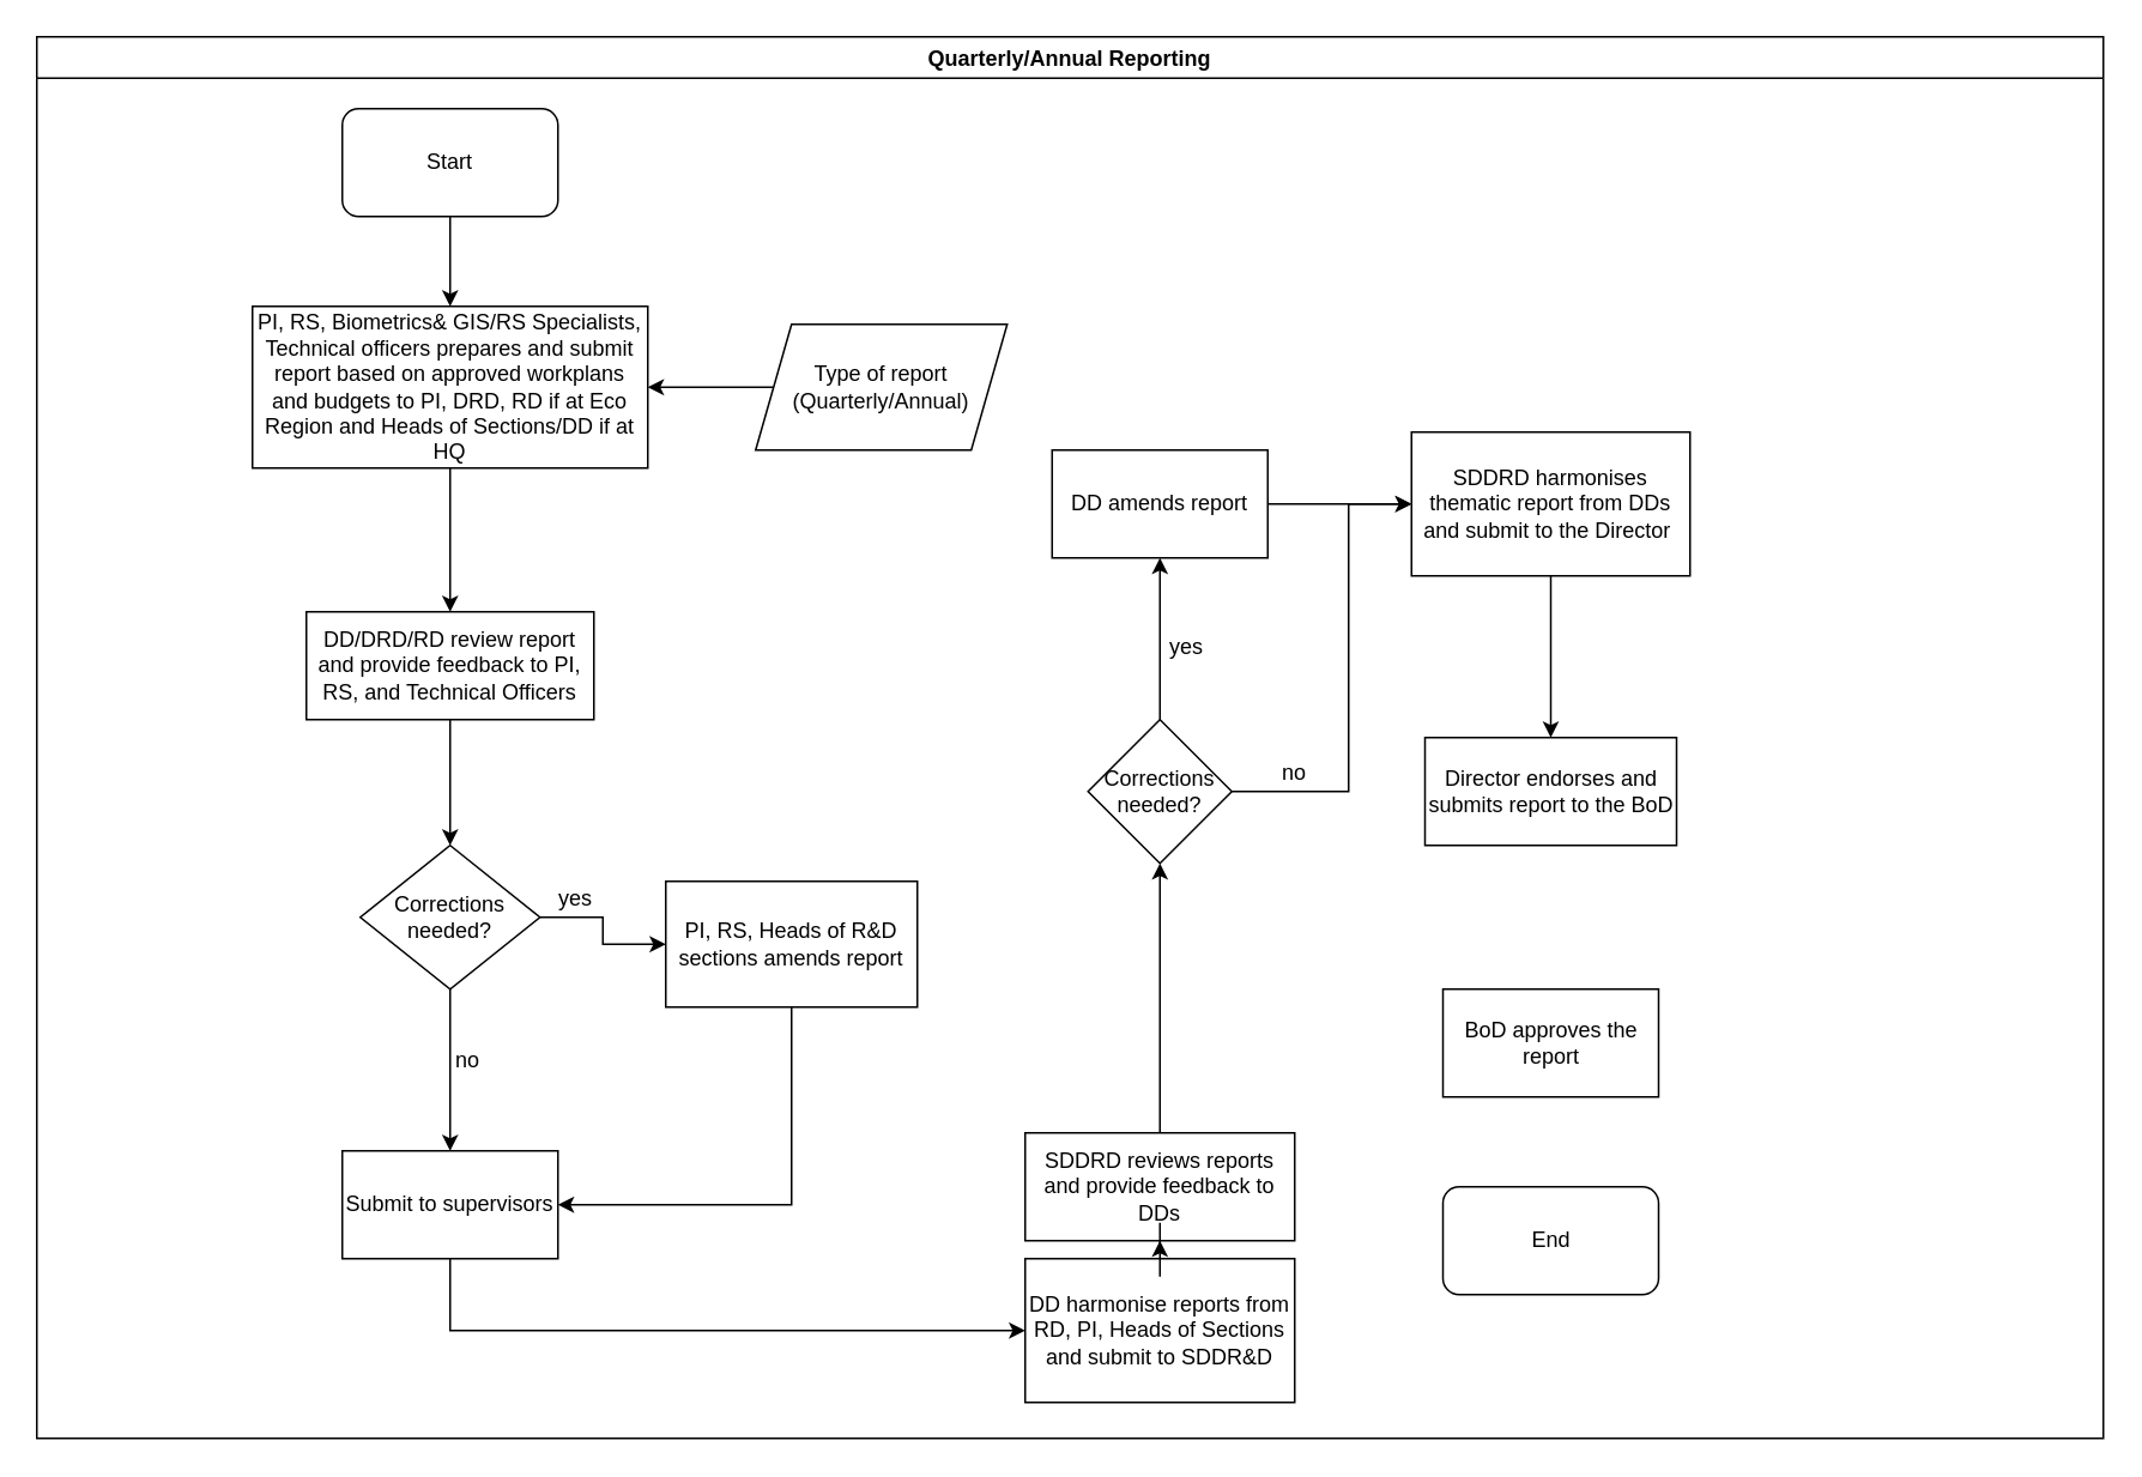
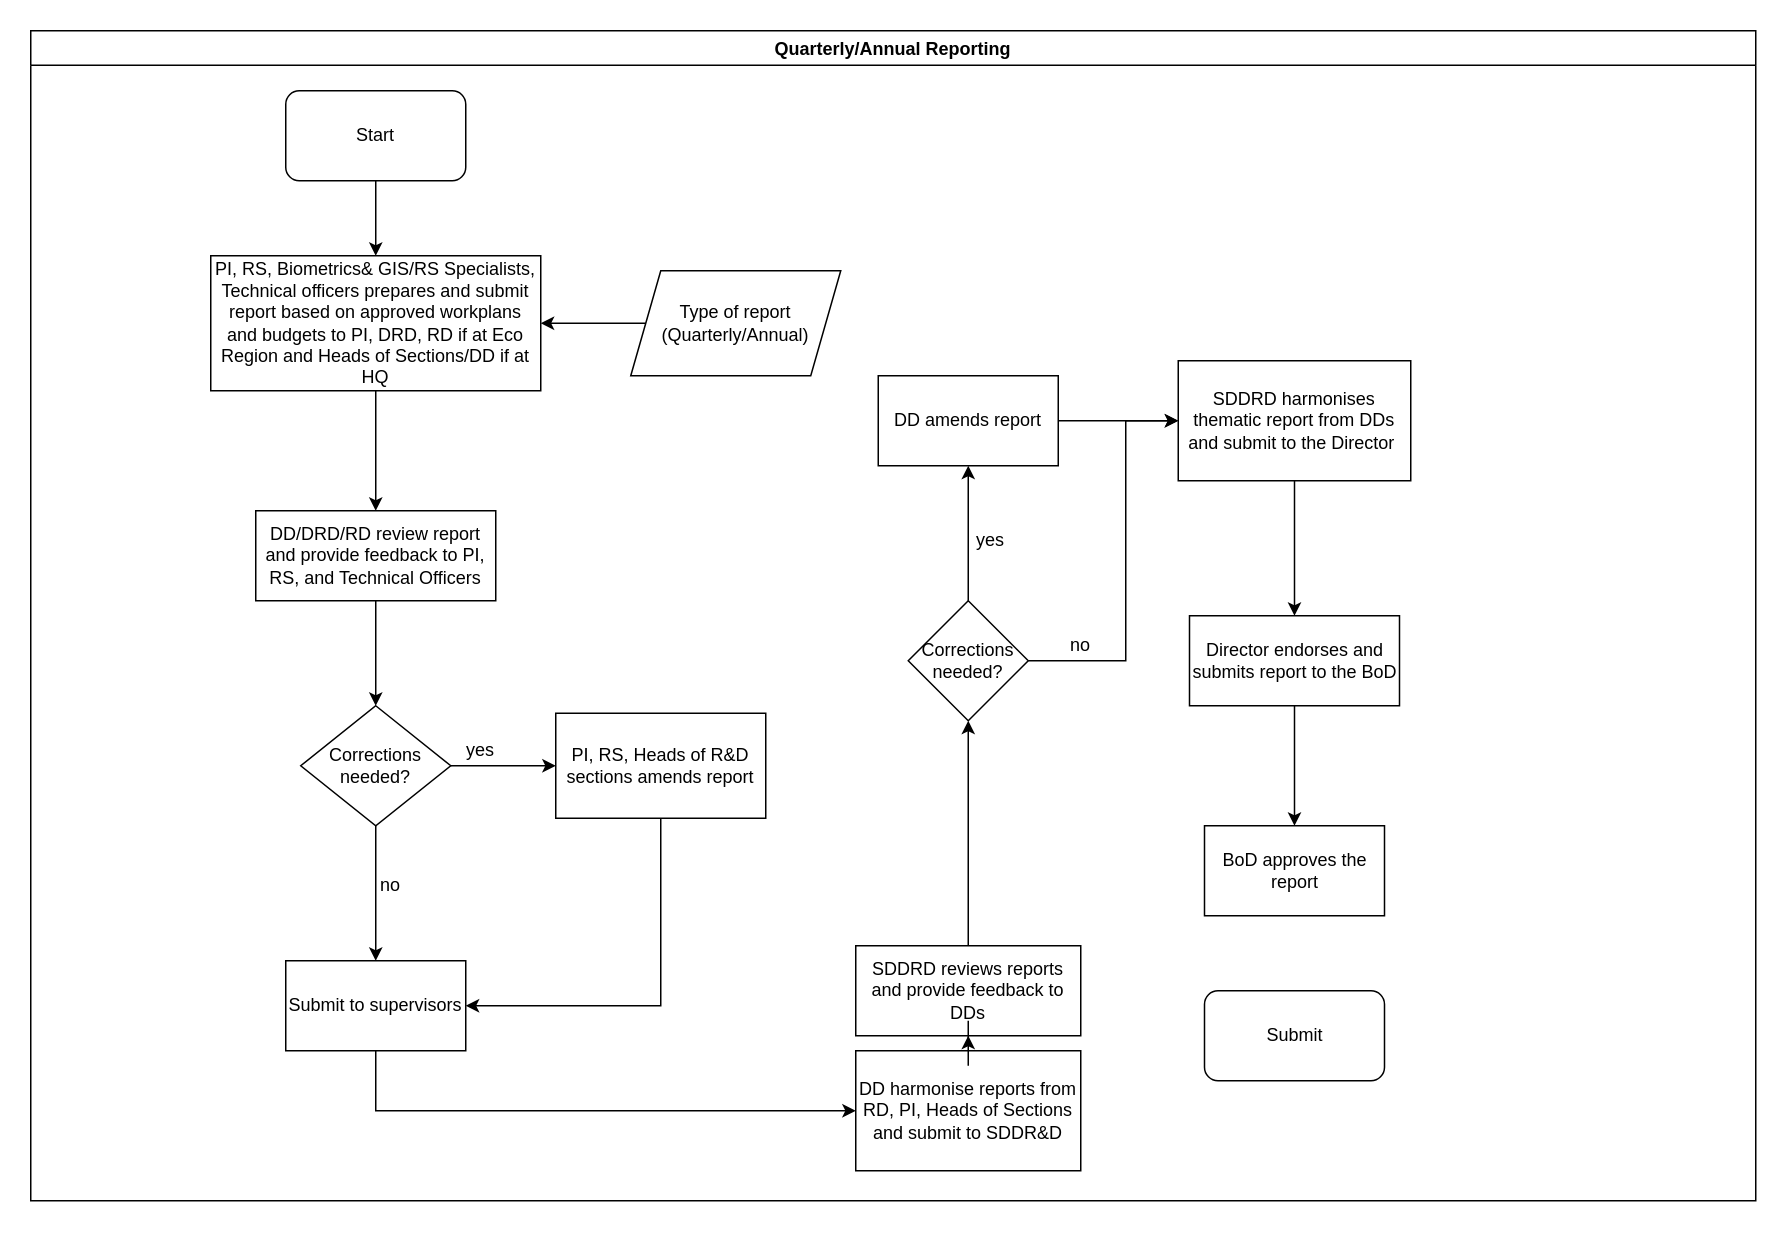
  <mxCell id="0" />
  <mxCell id="1" parent="0" />
  <mxCell id="2" value="Quarterly/Annual Reporting" style="swimlane;" vertex="1" parent="1"><mxGeometry x="20" y="20" width="1150" height="780" as="geometry" /></mxCell>
  <mxCell id="3" value="Start" style="rounded=1;whiteSpace=wrap;html=1;" vertex="1" parent="2"><mxGeometry x="170" y="40" width="120" height="60" as="geometry" /></mxCell>
  <mxCell id="4" value="PI, RS, Biometrics&amp;amp; GIS/RS Specialists, Technical officers prepares and submit report based on approved workplans and budgets to PI, DRD, RD if at Eco Region and Heads of Sections/DD if at HQ" style="rounded=0;whiteSpace=wrap;html=1;" vertex="1" parent="2"><mxGeometry x="120" y="150" width="220" height="90" as="geometry" /></mxCell>
  <mxCell id="5" value="" style="edgeStyle=orthogonalEdgeStyle;rounded=0;orthogonalLoop=1;jettySize=auto;html=1;" edge="1" parent="2" source="3" target="4"><mxGeometry relative="1" as="geometry"><mxPoint x="230" y="180" as="targetPoint" /></mxGeometry></mxCell>
  <mxCell id="6" value="Type of report (Quarterly/Annual)" style="shape=parallelogram;perimeter=parallelogramPerimeter;whiteSpace=wrap;html=1;fixedSize=1;" vertex="1" parent="2"><mxGeometry x="400" y="160" width="140" height="70" as="geometry" /></mxCell>
  <mxCell id="7" value="" style="edgeStyle=orthogonalEdgeStyle;rounded=0;orthogonalLoop=1;jettySize=auto;html=1;" edge="1" parent="2" source="6" target="4"><mxGeometry relative="1" as="geometry"><mxPoint x="390" y="195" as="targetPoint" /></mxGeometry></mxCell>
  <mxCell id="8" value="DD/DRD/RD review report and provide feedback to PI, RS, and Technical Officers" style="whiteSpace=wrap;html=1;rounded=0;" vertex="1" parent="2"><mxGeometry x="150" y="320" width="160" height="60" as="geometry" /></mxCell>
  <mxCell id="9" value="" style="edgeStyle=orthogonalEdgeStyle;rounded=0;orthogonalLoop=1;jettySize=auto;html=1;" edge="1" parent="2" source="4" target="8"><mxGeometry relative="1" as="geometry" /></mxCell>
- <mxCell id="10" value="PI, RS, Heads of R&amp;amp;D sections amends report" style="whiteSpace=wrap;html=1;rounded=0;" vertex="1" parent="2"><mxGeometry x="350" y="470" width="140" height="70" as="geometry" /></mxCell>
+ <mxCell id="10" value="PI, RS, Heads of R&amp;amp;D sections amends report" style="whiteSpace=wrap;html=1;rounded=0;" vertex="1" parent="2"><mxGeometry x="350" y="455" width="140" height="70" as="geometry" /></mxCell>
  <mxCell id="11" value="yes" style="text;html=1;strokeColor=none;fillColor=none;align=center;verticalAlign=middle;whiteSpace=wrap;rounded=0;" vertex="1" parent="2"><mxGeometry x="280" y="470" width="40" height="20" as="geometry" /></mxCell>
  <mxCell id="12" value="no" style="text;html=1;strokeColor=none;fillColor=none;align=center;verticalAlign=middle;whiteSpace=wrap;rounded=0;" vertex="1" parent="2"><mxGeometry x="220" y="560" width="40" height="20" as="geometry" /></mxCell>
  <mxCell id="13" value="DD harmonise reports from RD, PI, Heads of Sections and submit to SDDR&amp;amp;D" style="whiteSpace=wrap;html=1;rounded=0;" vertex="1" parent="2"><mxGeometry x="550" y="680" width="150" height="80" as="geometry" /></mxCell>
  <mxCell id="14" value="SDDRD reviews reports and provide feedback to DDs" style="whiteSpace=wrap;html=1;rounded=0;" vertex="1" parent="2"><mxGeometry x="550" y="610" width="150" height="60" as="geometry" /></mxCell>
  <mxCell id="15" value="" style="edgeStyle=orthogonalEdgeStyle;rounded=0;orthogonalLoop=1;jettySize=auto;html=1;" edge="1" parent="2" source="13" target="14"><mxGeometry relative="1" as="geometry" /></mxCell>
  <mxCell id="16" value="yes" style="text;html=1;strokeColor=none;fillColor=none;align=center;verticalAlign=middle;whiteSpace=wrap;rounded=0;" vertex="1" parent="2"><mxGeometry x="620" y="330" width="40" height="20" as="geometry" /></mxCell>
  <mxCell id="17" value="no" style="text;html=1;strokeColor=none;fillColor=none;align=center;verticalAlign=middle;whiteSpace=wrap;rounded=0;" vertex="1" parent="2"><mxGeometry x="680" y="400" width="40" height="20" as="geometry" /></mxCell>
  <mxCell id="18" value="Director endorses and submits report to the BoD" style="whiteSpace=wrap;html=1;rounded=0;" vertex="1" parent="2"><mxGeometry x="772.5" y="390" width="140" height="60" as="geometry" /></mxCell>
  <mxCell id="19" value="" style="edgeStyle=orthogonalEdgeStyle;rounded=0;orthogonalLoop=1;jettySize=auto;html=1;" edge="1" parent="1" source="21" target="10"><mxGeometry relative="1" as="geometry" /></mxCell>
  <mxCell id="20" value="" style="edgeStyle=orthogonalEdgeStyle;rounded=0;orthogonalLoop=1;jettySize=auto;html=1;" edge="1" parent="1" source="21" target="24"><mxGeometry relative="1" as="geometry" /></mxCell>
  <mxCell id="21" value="Corrections needed?" style="rhombus;whiteSpace=wrap;html=1;rounded=0;" vertex="1" parent="1"><mxGeometry x="200" y="470" width="100" height="80" as="geometry" /></mxCell>
  <mxCell id="22" value="" style="edgeStyle=orthogonalEdgeStyle;rounded=0;orthogonalLoop=1;jettySize=auto;html=1;" edge="1" parent="1" source="8" target="21"><mxGeometry relative="1" as="geometry" /></mxCell>
  <mxCell id="23" value="" style="edgeStyle=orthogonalEdgeStyle;rounded=0;orthogonalLoop=1;jettySize=auto;html=1;entryX=0;entryY=0.5;entryDx=0;entryDy=0;" edge="1" parent="1" source="24" target="13"><mxGeometry relative="1" as="geometry"><Array as="points"><mxPoint x="250" y="740" /></Array></mxGeometry></mxCell>
  <mxCell id="24" value="Submit to supervisors" style="whiteSpace=wrap;html=1;rounded=0;" vertex="1" parent="1"><mxGeometry x="190" y="640" width="120" height="60" as="geometry" /></mxCell>
  <mxCell id="25" value="" style="edgeStyle=orthogonalEdgeStyle;rounded=0;orthogonalLoop=1;jettySize=auto;html=1;entryX=1;entryY=0.5;entryDx=0;entryDy=0;" edge="1" parent="1" source="10" target="24"><mxGeometry relative="1" as="geometry"><mxPoint x="440" y="630" as="targetPoint" /><Array as="points"><mxPoint x="440" y="670" /></Array></mxGeometry></mxCell>
  <mxCell id="26" value="" style="edgeStyle=orthogonalEdgeStyle;rounded=0;orthogonalLoop=1;jettySize=auto;html=1;" edge="1" parent="1" source="28" target="31"><mxGeometry relative="1" as="geometry" /></mxCell>
  <mxCell id="27" value="" style="edgeStyle=orthogonalEdgeStyle;rounded=0;orthogonalLoop=1;jettySize=auto;html=1;entryX=0;entryY=0.5;entryDx=0;entryDy=0;" edge="1" parent="1" source="28" target="33"><mxGeometry relative="1" as="geometry"><mxPoint x="745" y="440" as="targetPoint" /><Array as="points"><mxPoint x="750" y="440" /><mxPoint x="750" y="280" /></Array></mxGeometry></mxCell>
  <mxCell id="28" value="&lt;div&gt;Corrections &lt;br&gt;&lt;/div&gt;&lt;div&gt;needed?&lt;/div&gt;" style="rhombus;whiteSpace=wrap;html=1;rounded=0;" vertex="1" parent="1"><mxGeometry x="605" y="400" width="80" height="80" as="geometry" /></mxCell>
  <mxCell id="29" value="" style="edgeStyle=orthogonalEdgeStyle;rounded=0;orthogonalLoop=1;jettySize=auto;html=1;" edge="1" parent="1" source="14" target="28"><mxGeometry relative="1" as="geometry" /></mxCell>
  <mxCell id="30" value="" style="edgeStyle=orthogonalEdgeStyle;rounded=0;orthogonalLoop=1;jettySize=auto;html=1;" edge="1" parent="1" source="31" target="33"><mxGeometry relative="1" as="geometry" /></mxCell>
  <mxCell id="31" value="DD amends report" style="whiteSpace=wrap;html=1;rounded=0;" vertex="1" parent="1"><mxGeometry x="585" y="250" width="120" height="60" as="geometry" /></mxCell>
  <mxCell id="32" value="" style="edgeStyle=orthogonalEdgeStyle;rounded=0;orthogonalLoop=1;jettySize=auto;html=1;" edge="1" parent="1" source="33" target="18"><mxGeometry relative="1" as="geometry" /></mxCell>
  <mxCell id="33" value="SDDRD harmonises thematic report from DDs and submit to the Director&amp;nbsp; " style="whiteSpace=wrap;html=1;rounded=0;" vertex="1" parent="1"><mxGeometry x="785" y="240" width="155" height="80" as="geometry" /></mxCell>
  <mxCell id="34" value="BoD approves the report" style="whiteSpace=wrap;html=1;rounded=0;" vertex="1" parent="1"><mxGeometry x="802.5" y="550" width="120" height="60" as="geometry" /></mxCell>
- <mxCell id="36" value="End" style="rounded=1;whiteSpace=wrap;html=1;" vertex="1" parent="1"><mxGeometry x="802.5" y="660" width="120" height="60" as="geometry" /></mxCell>
+ <mxCell id="35" value="" style="edgeStyle=orthogonalEdgeStyle;rounded=0;orthogonalLoop=1;jettySize=auto;html=1;" edge="1" parent="1" source="18" target="34"><mxGeometry relative="1" as="geometry" /></mxCell>
+ <mxCell id="36" value="Submit" style="rounded=1;whiteSpace=wrap;html=1;" vertex="1" parent="1"><mxGeometry x="802.5" y="660" width="120" height="60" as="geometry" /></mxCell>
